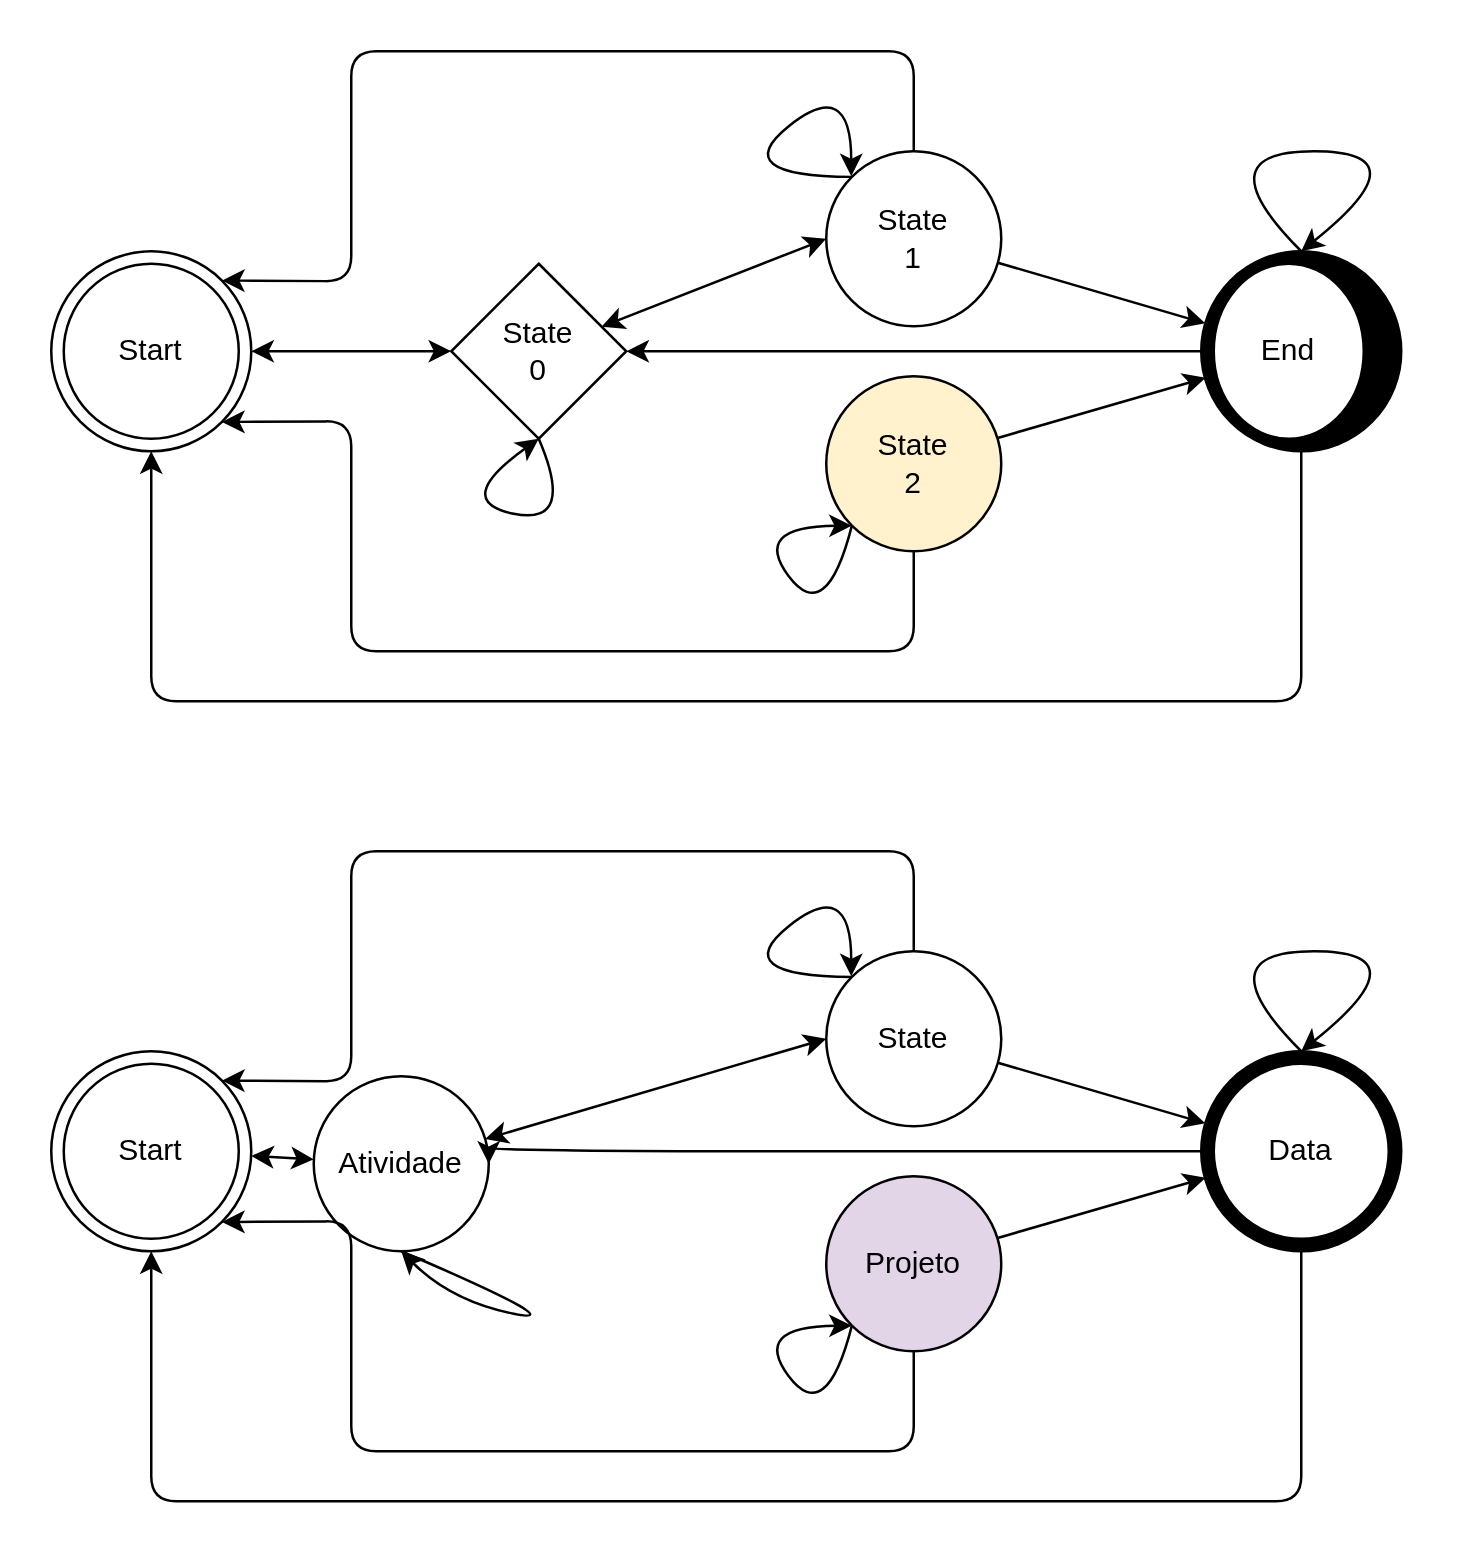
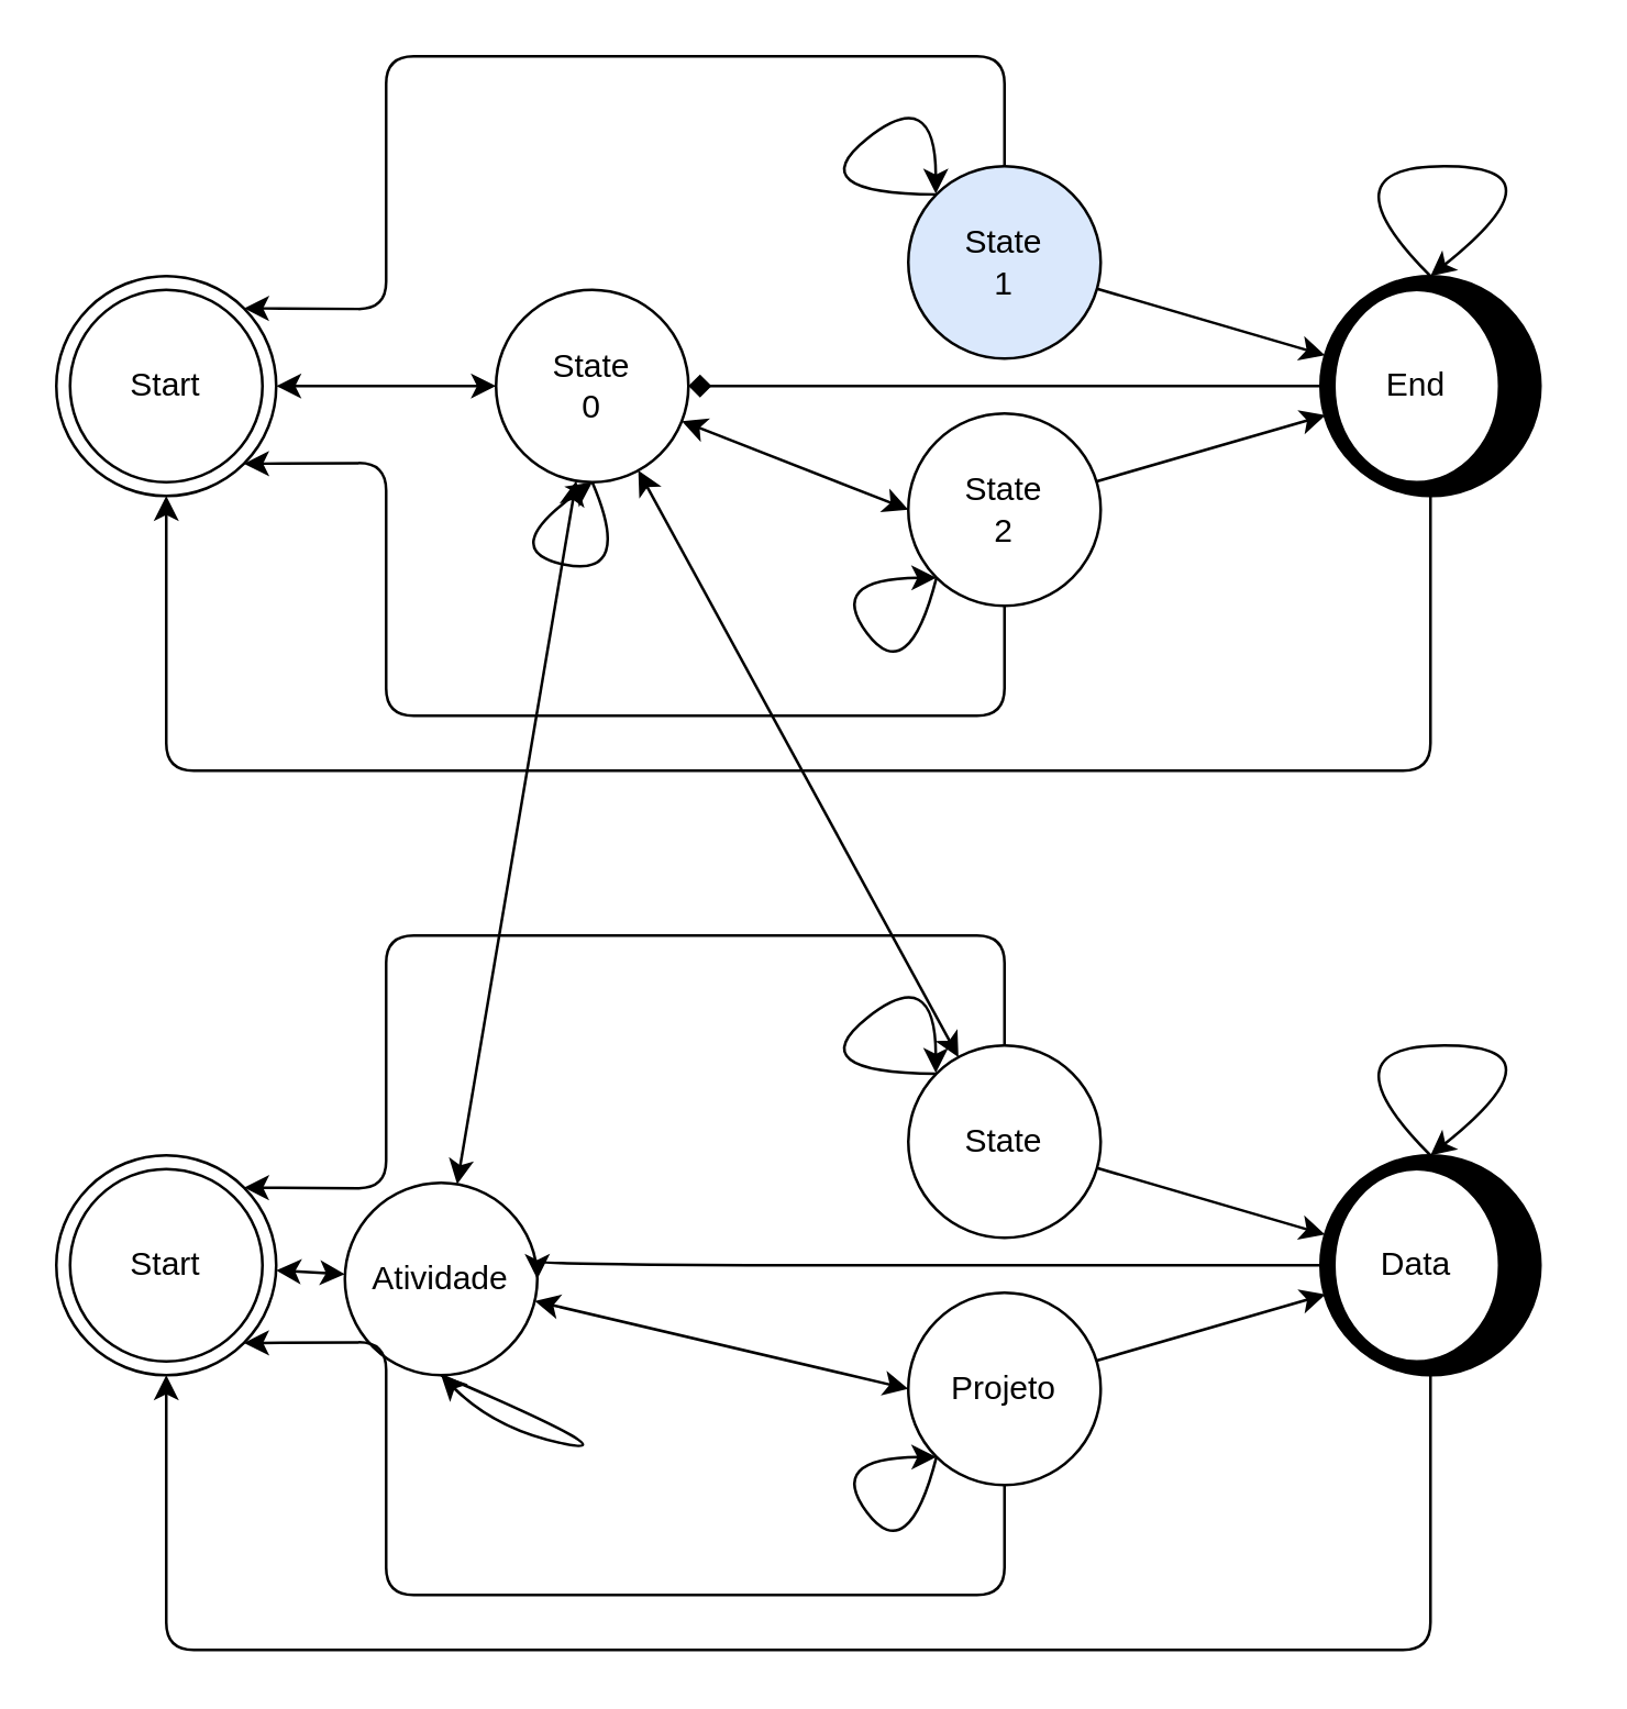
  <mxCell id="0" />
  <mxCell id="1" parent="0" />
  <mxCell id="2" value="" style="edgeStyle=none;rounded=0;orthogonalLoop=1;jettySize=auto;html=1;startArrow=classic;startFill=1;" parent="1" source="3" target="7" edge="1"><mxGeometry relative="1" as="geometry" /></mxCell>
  <mxCell id="3" value="" style="ellipse;whiteSpace=wrap;html=1;aspect=fixed;" parent="1" vertex="1"><mxGeometry x="20" y="100" width="80" height="80" as="geometry" /></mxCell>
  <mxCell id="4" value="Start" style="ellipse;whiteSpace=wrap;html=1;" parent="1" vertex="1"><mxGeometry x="25" y="105" width="70" height="70" as="geometry" /></mxCell>
- <mxCell id="5" value="" style="edgeStyle=none;rounded=0;orthogonalLoop=1;jettySize=auto;html=1;startArrow=classic;startFill=1;entryX=0;entryY=0.5;entryDx=0;entryDy=0;" parent="1" source="7" target="9" edge="1"><mxGeometry relative="1" as="geometry" /></mxCell>
- <mxCell id="7" value="State&lt;br&gt;0" style="rhombus;whiteSpace=wrap;html=1;" parent="1" vertex="1"><mxGeometry x="180" y="105" width="70" height="70" as="geometry" /></mxCell>
+ <mxCell id="5" value="" style="edgeStyle=none;rounded=0;orthogonalLoop=1;jettySize=auto;html=1;startArrow=classic;startFill=1;" parent="1" source="7" target="29" edge="1"><mxGeometry relative="1" as="geometry" /></mxCell>
+ <mxCell id="6" value="" style="edgeStyle=none;rounded=0;orthogonalLoop=1;jettySize=auto;html=1;startArrow=classic;startFill=1;entryX=0;entryY=0.5;entryDx=0;entryDy=0;" parent="1" source="7" target="11" edge="1"><mxGeometry relative="1" as="geometry" /></mxCell>
+ <mxCell id="7" value="State&lt;br&gt;0" style="ellipse;whiteSpace=wrap;html=1;" parent="1" vertex="1"><mxGeometry x="180" y="105" width="70" height="70" as="geometry" /></mxCell>
  <mxCell id="8" value="" style="edgeStyle=none;rounded=0;orthogonalLoop=1;jettySize=auto;html=1;startArrow=none;startFill=0;" parent="1" source="9" target="15" edge="1"><mxGeometry relative="1" as="geometry" /></mxCell>
- <mxCell id="9" value="State&lt;br&gt;1" style="ellipse;whiteSpace=wrap;html=1;" parent="1" vertex="1"><mxGeometry x="330" y="60" width="70" height="70" as="geometry" /></mxCell>
+ <mxCell id="9" value="State&lt;br&gt;1" style="ellipse;whiteSpace=wrap;html=1;fillColor=#dae8fc;" parent="1" vertex="1"><mxGeometry x="330" y="60" width="70" height="70" as="geometry" /></mxCell>
  <mxCell id="10" value="" style="edgeStyle=none;rounded=0;orthogonalLoop=1;jettySize=auto;html=1;startArrow=none;startFill=0;entryX=0.022;entryY=0.633;entryDx=0;entryDy=0;entryPerimeter=0;exitX=0.975;exitY=0.354;exitDx=0;exitDy=0;exitPerimeter=0;" parent="1" source="11" target="15" edge="1"><mxGeometry relative="1" as="geometry" /></mxCell>
- <mxCell id="11" value="State&lt;br&gt;2" style="ellipse;whiteSpace=wrap;html=1;fillColor=#fff2cc;" parent="1" vertex="1"><mxGeometry x="330" y="150" width="70" height="70" as="geometry" /></mxCell>
+ <mxCell id="11" value="State&lt;br&gt;2" style="ellipse;whiteSpace=wrap;html=1;" parent="1" vertex="1"><mxGeometry x="330" y="150" width="70" height="70" as="geometry" /></mxCell>
  <mxCell id="12" value="" style="curved=1;endArrow=classic;html=1;exitX=0.5;exitY=1;exitDx=0;exitDy=0;entryX=0.5;entryY=1;entryDx=0;entryDy=0;" parent="1" source="7" target="7" edge="1"><mxGeometry width="50" height="50" relative="1" as="geometry"><mxPoint x="170" y="220" as="sourcePoint" /><mxPoint x="170" y="260" as="targetPoint" /><Array as="points"><mxPoint x="230" y="210" /><mxPoint x="180" y="200" /></Array></mxGeometry></mxCell>
  <mxCell id="13" value="" style="curved=1;endArrow=classic;html=1;exitX=0;exitY=1;exitDx=0;exitDy=0;entryX=0;entryY=1;entryDx=0;entryDy=0;" parent="1" source="11" target="11" edge="1"><mxGeometry width="50" height="50" relative="1" as="geometry"><mxPoint x="360" y="220" as="sourcePoint" /><mxPoint x="410" y="170" as="targetPoint" /><Array as="points"><mxPoint x="330" y="250" /><mxPoint x="300" y="210" /></Array></mxGeometry></mxCell>
  <mxCell id="14" value="" style="curved=1;endArrow=classic;html=1;exitX=0;exitY=0;exitDx=0;exitDy=0;" parent="1" source="9" edge="1"><mxGeometry width="50" height="50" relative="1" as="geometry"><mxPoint x="430" y="70" as="sourcePoint" /><mxPoint x="340" y="70" as="targetPoint" /><Array as="points"><mxPoint x="290" y="70" /><mxPoint x="340" y="30" /></Array></mxGeometry></mxCell>
  <mxCell id="15" value="" style="ellipse;whiteSpace=wrap;html=1;aspect=fixed;fillColor=#000000;" parent="1" vertex="1"><mxGeometry x="480" y="100" width="80" height="80" as="geometry" /></mxCell>
- <mxCell id="16" value="" style="edgeStyle=orthogonalEdgeStyle;curved=1;rounded=0;orthogonalLoop=1;jettySize=auto;html=1;startArrow=none;startFill=0;entryX=1;entryY=0.5;entryDx=0;entryDy=0;" parent="1" source="17" target="7" edge="1"><mxGeometry relative="1" as="geometry"><Array as="points"><mxPoint x="470" y="140" /><mxPoint x="470" y="140" /></Array></mxGeometry></mxCell>
+ <mxCell id="16" value="" style="edgeStyle=orthogonalEdgeStyle;curved=1;rounded=0;orthogonalLoop=1;jettySize=auto;html=1;startArrow=none;startFill=0;entryX=1;entryY=0.5;entryDx=0;entryDy=0;endArrow=diamond;" parent="1" source="17" target="7" edge="1"><mxGeometry relative="1" as="geometry"><Array as="points"><mxPoint x="470" y="140" /><mxPoint x="470" y="140" /></Array></mxGeometry></mxCell>
  <mxCell id="17" value="End" style="ellipse;whiteSpace=wrap;html=1;" parent="1" vertex="1"><mxGeometry x="485" y="105" width="60" height="70" as="geometry" /></mxCell>
  <mxCell id="18" value="" style="endArrow=classic;html=1;exitX=0.5;exitY=0;exitDx=0;exitDy=0;entryX=1;entryY=0;entryDx=0;entryDy=0;" parent="1" source="9" target="3" edge="1"><mxGeometry width="50" height="50" relative="1" as="geometry"><mxPoint x="330" y="160" as="sourcePoint" /><mxPoint x="140" y="120" as="targetPoint" /><Array as="points"><mxPoint x="365" y="20" /><mxPoint x="140" y="20" /><mxPoint x="140" y="112" /></Array></mxGeometry></mxCell>
  <mxCell id="19" value="" style="endArrow=classic;html=1;exitX=0.5;exitY=1;exitDx=0;exitDy=0;entryX=1;entryY=1;entryDx=0;entryDy=0;" parent="1" source="11" target="3" edge="1"><mxGeometry width="50" height="50" relative="1" as="geometry"><mxPoint x="330" y="160" as="sourcePoint" /><mxPoint x="130" y="170" as="targetPoint" /><Array as="points"><mxPoint x="365" y="260" /><mxPoint x="140" y="260" /><mxPoint x="140" y="168" /></Array></mxGeometry></mxCell>
  <mxCell id="20" value="" style="curved=1;endArrow=classic;html=1;exitX=0.5;exitY=0;exitDx=0;exitDy=0;entryX=0.5;entryY=0;entryDx=0;entryDy=0;" parent="1" source="15" target="15" edge="1"><mxGeometry width="50" height="50" relative="1" as="geometry"><mxPoint x="330" y="160" as="sourcePoint" /><mxPoint x="550" y="90" as="targetPoint" /><Array as="points"><mxPoint x="480" y="60" /><mxPoint x="570" y="60" /></Array></mxGeometry></mxCell>
  <mxCell id="21" value="" style="endArrow=classic;html=1;exitX=0.5;exitY=1;exitDx=0;exitDy=0;entryX=0.5;entryY=1;entryDx=0;entryDy=0;" parent="1" source="15" target="3" edge="1"><mxGeometry width="50" height="50" relative="1" as="geometry"><mxPoint x="330" y="160" as="sourcePoint" /><mxPoint x="40" y="260.69" as="targetPoint" /><Array as="points"><mxPoint x="520" y="280" /><mxPoint x="60" y="280" /></Array></mxGeometry></mxCell>
  <mxCell id="22" value="" style="edgeStyle=none;rounded=0;orthogonalLoop=1;jettySize=auto;html=1;startArrow=classic;startFill=1;" edge="1" parent="1" source="23" target="27"><mxGeometry relative="1" as="geometry" /></mxCell>
  <mxCell id="23" value="" style="ellipse;whiteSpace=wrap;html=1;aspect=fixed;" vertex="1" parent="1"><mxGeometry x="20" y="420" width="80" height="80" as="geometry" /></mxCell>
  <mxCell id="24" value="Start" style="ellipse;whiteSpace=wrap;html=1;" vertex="1" parent="1"><mxGeometry x="25" y="425" width="70" height="70" as="geometry" /></mxCell>
- <mxCell id="25" value="" style="edgeStyle=none;rounded=0;orthogonalLoop=1;jettySize=auto;html=1;startArrow=classic;startFill=1;entryX=0;entryY=0.5;entryDx=0;entryDy=0;" edge="1" parent="1" source="27" target="29"><mxGeometry relative="1" as="geometry" /></mxCell>
+ <mxCell id="25" value="" style="edgeStyle=none;rounded=0;orthogonalLoop=1;jettySize=auto;html=1;startArrow=classic;startFill=1;" edge="1" parent="1" source="27" target="7"><mxGeometry relative="1" as="geometry" /></mxCell>
+ <mxCell id="26" value="" style="edgeStyle=none;rounded=0;orthogonalLoop=1;jettySize=auto;html=1;startArrow=classic;startFill=1;entryX=0;entryY=0.5;entryDx=0;entryDy=0;" edge="1" parent="1" source="27" target="31"><mxGeometry relative="1" as="geometry" /></mxCell>
  <mxCell id="27" value="Atividade" style="ellipse;whiteSpace=wrap;html=1;" vertex="1" parent="1"><mxGeometry x="125" y="430" width="70" height="70" as="geometry" /></mxCell>
  <mxCell id="28" value="" style="edgeStyle=none;rounded=0;orthogonalLoop=1;jettySize=auto;html=1;startArrow=none;startFill=0;" edge="1" parent="1" source="29" target="35"><mxGeometry relative="1" as="geometry" /></mxCell>
  <mxCell id="29" value="State" style="ellipse;whiteSpace=wrap;html=1;" vertex="1" parent="1"><mxGeometry x="330" y="380" width="70" height="70" as="geometry" /></mxCell>
  <mxCell id="30" value="" style="edgeStyle=none;rounded=0;orthogonalLoop=1;jettySize=auto;html=1;startArrow=none;startFill=0;entryX=0.022;entryY=0.633;entryDx=0;entryDy=0;entryPerimeter=0;exitX=0.975;exitY=0.354;exitDx=0;exitDy=0;exitPerimeter=0;" edge="1" parent="1" source="31" target="35"><mxGeometry relative="1" as="geometry" /></mxCell>
- <mxCell id="31" value="Projeto" style="ellipse;whiteSpace=wrap;html=1;fillColor=#e1d5e7;" vertex="1" parent="1"><mxGeometry x="330" y="470" width="70" height="70" as="geometry" /></mxCell>
+ <mxCell id="31" value="Projeto" style="ellipse;whiteSpace=wrap;html=1;" vertex="1" parent="1"><mxGeometry x="330" y="470" width="70" height="70" as="geometry" /></mxCell>
  <mxCell id="32" value="" style="curved=1;endArrow=classic;html=1;exitX=0.5;exitY=1;exitDx=0;exitDy=0;entryX=0.5;entryY=1;entryDx=0;entryDy=0;" edge="1" parent="1" source="27" target="27"><mxGeometry width="50" height="50" relative="1" as="geometry"><mxPoint x="170" y="540" as="sourcePoint" /><mxPoint x="170" y="580" as="targetPoint" /><Array as="points"><mxPoint x="230" y="530" /><mxPoint x="180" y="520" /></Array></mxGeometry></mxCell>
  <mxCell id="33" value="" style="curved=1;endArrow=classic;html=1;exitX=0;exitY=1;exitDx=0;exitDy=0;entryX=0;entryY=1;entryDx=0;entryDy=0;" edge="1" parent="1" source="31" target="31"><mxGeometry width="50" height="50" relative="1" as="geometry"><mxPoint x="360" y="540" as="sourcePoint" /><mxPoint x="410" y="490" as="targetPoint" /><Array as="points"><mxPoint x="330" y="570" /><mxPoint x="300" y="530" /></Array></mxGeometry></mxCell>
  <mxCell id="34" value="" style="curved=1;endArrow=classic;html=1;exitX=0;exitY=0;exitDx=0;exitDy=0;" edge="1" parent="1" source="29"><mxGeometry width="50" height="50" relative="1" as="geometry"><mxPoint x="430" y="390" as="sourcePoint" /><mxPoint x="340" y="390" as="targetPoint" /><Array as="points"><mxPoint x="290" y="390" /><mxPoint x="340" y="350" /></Array></mxGeometry></mxCell>
  <mxCell id="35" value="" style="ellipse;whiteSpace=wrap;html=1;aspect=fixed;fillColor=#000000;" vertex="1" parent="1"><mxGeometry x="480" y="420" width="80" height="80" as="geometry" /></mxCell>
  <mxCell id="36" value="" style="edgeStyle=orthogonalEdgeStyle;curved=1;rounded=0;orthogonalLoop=1;jettySize=auto;html=1;startArrow=none;startFill=0;entryX=1;entryY=0.5;entryDx=0;entryDy=0;" edge="1" parent="1" source="37" target="27"><mxGeometry relative="1" as="geometry"><Array as="points"><mxPoint x="470" y="460" /><mxPoint x="470" y="460" /></Array></mxGeometry></mxCell>
- <mxCell id="37" value="Data" style="ellipse;whiteSpace=wrap;html=1;" vertex="1" parent="1"><mxGeometry x="485" y="425" width="70" height="70" as="geometry" /></mxCell>
+ <mxCell id="37" value="Data" style="ellipse;whiteSpace=wrap;html=1;" vertex="1" parent="1"><mxGeometry x="485" y="425" width="60" height="70" as="geometry" /></mxCell>
  <mxCell id="38" value="" style="endArrow=classic;html=1;exitX=0.5;exitY=0;exitDx=0;exitDy=0;entryX=1;entryY=0;entryDx=0;entryDy=0;" edge="1" parent="1" source="29" target="23"><mxGeometry width="50" height="50" relative="1" as="geometry"><mxPoint x="330" y="480" as="sourcePoint" /><mxPoint x="140" y="440" as="targetPoint" /><Array as="points"><mxPoint x="365" y="340" /><mxPoint x="140" y="340" /><mxPoint x="140" y="432" /></Array></mxGeometry></mxCell>
  <mxCell id="39" value="" style="endArrow=classic;html=1;exitX=0.5;exitY=1;exitDx=0;exitDy=0;entryX=1;entryY=1;entryDx=0;entryDy=0;" edge="1" parent="1" source="31" target="23"><mxGeometry width="50" height="50" relative="1" as="geometry"><mxPoint x="330" y="480" as="sourcePoint" /><mxPoint x="130" y="490" as="targetPoint" /><Array as="points"><mxPoint x="365" y="580" /><mxPoint x="140" y="580" /><mxPoint x="140" y="488" /></Array></mxGeometry></mxCell>
  <mxCell id="40" value="" style="curved=1;endArrow=classic;html=1;exitX=0.5;exitY=0;exitDx=0;exitDy=0;entryX=0.5;entryY=0;entryDx=0;entryDy=0;" edge="1" parent="1" source="35" target="35"><mxGeometry width="50" height="50" relative="1" as="geometry"><mxPoint x="330" y="480" as="sourcePoint" /><mxPoint x="550" y="410" as="targetPoint" /><Array as="points"><mxPoint x="480" y="380" /><mxPoint x="570" y="380" /></Array></mxGeometry></mxCell>
  <mxCell id="41" value="" style="endArrow=classic;html=1;exitX=0.5;exitY=1;exitDx=0;exitDy=0;entryX=0.5;entryY=1;entryDx=0;entryDy=0;" edge="1" parent="1" source="35" target="23"><mxGeometry width="50" height="50" relative="1" as="geometry"><mxPoint x="330" y="480" as="sourcePoint" /><mxPoint x="40" y="580.69" as="targetPoint" /><Array as="points"><mxPoint x="520" y="600" /><mxPoint x="60" y="600" /></Array></mxGeometry></mxCell>
